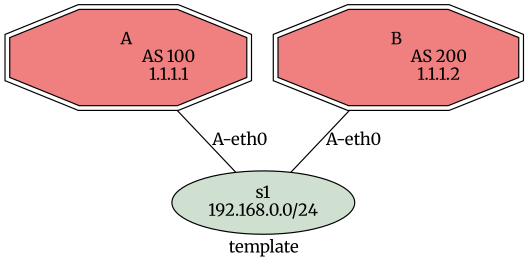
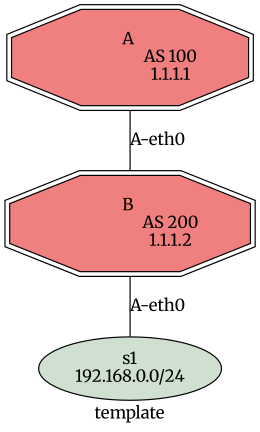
  graph {
    fontname=Merriweather
    label=template
    node [fillcolor="#f08080" fontname=Merriweather shape=doubleoctagon style=filled]
    edge [fontname=Merriweather]
    n1 [label="A \n		       AS 100\n		       1.1.1.1"]
    n2 [fillcolor="#d0e0d0" label="s1\n192.168.0.0/24" shape=oval]
    n3 [label="B \n		       AS 200\n		       1.1.1.2"]
-   n1 -- n2 [label="A-eth0"]
+   n1 -- n3 [label="A-eth0"]
    n3 -- n2 [label="A-eth0"]
  }
